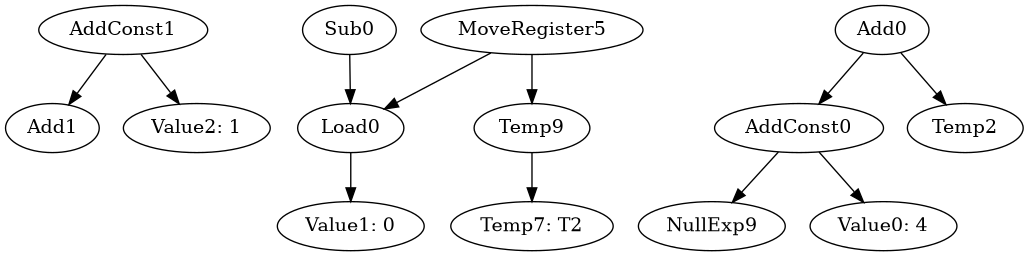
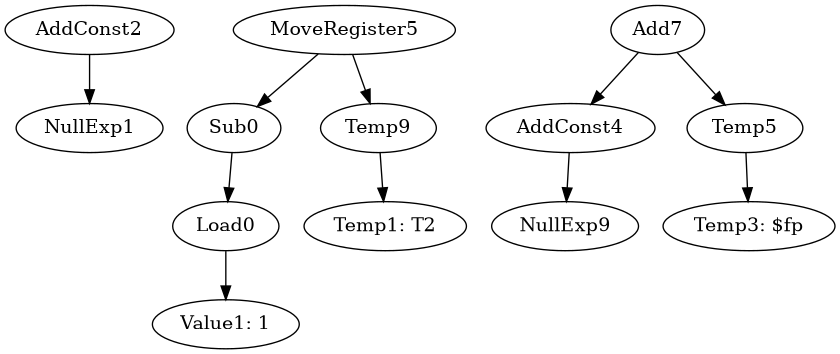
  digraph {
    ordering=out
-   AddConst1
-   NullExp1 [label=Add1]
-   "Value2: 1"
+   AddConst1 [label=AddConst2]
+   NullExp1
    Sub0
    Load0
-   "Value1: 0"
-   Add0
-   AddConst0
-   Temp2
+   "Value1: 0" [label="Value1: 1"]
+   Add0 [label=Add7]
+   AddConst0 [label=AddConst4]
+   Temp2 [label=Temp5]
    n10 [label=NullExp9]
-   "Value0: 4"
+   "Temp3: $fp"
    n13 [label=Temp9]
-   "Temp1: T2" [label="Temp7: T2"]
+   "Temp1: T2"
    n15 [label=MoveRegister5]
    AddConst1 -> NullExp1
-   AddConst1 -> "Value2: 1"
    Sub0 -> Load0
    Load0 -> "Value1: 0"
    Add0 -> AddConst0
    Add0 -> Temp2
    AddConst0 -> n10
-   AddConst0 -> "Value0: 4"
+   Temp2 -> "Temp3: $fp"
    n13 -> "Temp1: T2"
-   n15 -> Load0
+   n15 -> Sub0
    n15 -> n13
  }
